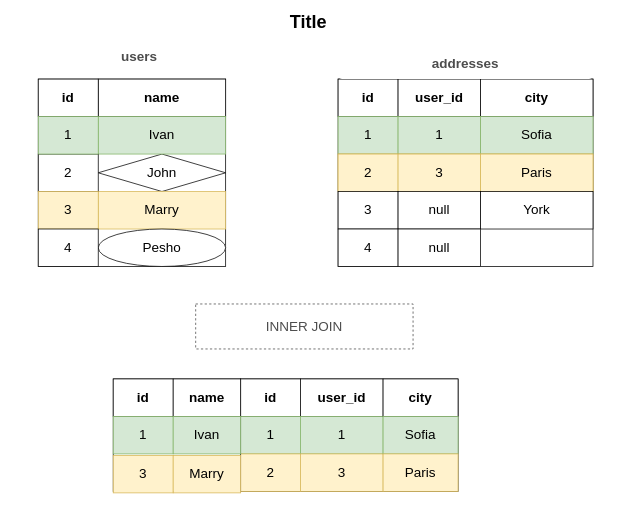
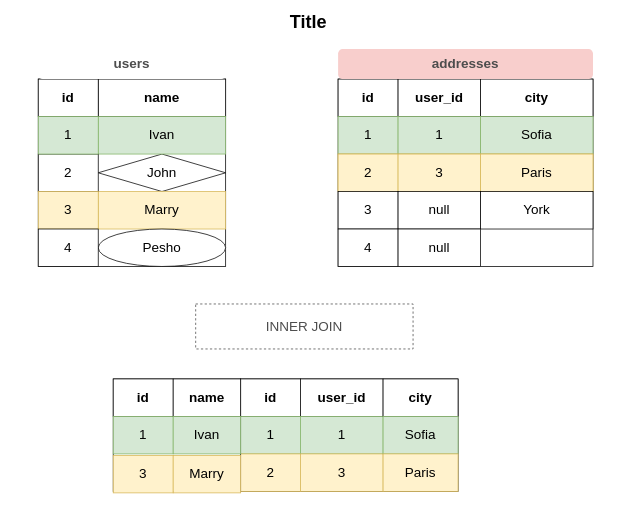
  <mxCell id="0" style=";html=1;" />
  <mxCell id="1" style=";html=1;" parent="0" />
  <mxCell id="2" value="Title" style="text;strokeColor=none;fillColor=none;html=1;fontSize=24;fontStyle=1;verticalAlign=middle;align=center;rounded=0;shadow=1;" parent="1" vertex="1"><mxGeometry x="20" y="20" width="780" height="20" as="geometry" /></mxCell>
  <mxCell id="3" value="" style="group" vertex="1" connectable="0" parent="1"><mxGeometry x="450" y="105" width="340" height="250" as="geometry" /></mxCell>
  <mxCell id="4" value="" style="rounded=0;whiteSpace=wrap;html=1;fontSize=18;" vertex="1" parent="3"><mxGeometry width="340" height="250" as="geometry" /></mxCell>
  <mxCell id="5" value="" style="group" vertex="1" connectable="0" parent="3"><mxGeometry width="340" height="50" as="geometry" /></mxCell>
  <mxCell id="6" value="&lt;b&gt;id&lt;/b&gt;" style="rounded=0;whiteSpace=wrap;html=1;fontSize=18;" vertex="1" parent="5"><mxGeometry width="80" height="50" as="geometry" /></mxCell>
  <mxCell id="7" value="&lt;b&gt;user_id&lt;/b&gt;" style="rounded=0;whiteSpace=wrap;html=1;fontSize=18;" vertex="1" parent="5"><mxGeometry x="80" width="110" height="50" as="geometry" /></mxCell>
  <mxCell id="8" value="&lt;b&gt;city&lt;/b&gt;" style="rounded=0;whiteSpace=wrap;html=1;fontSize=18;" vertex="1" parent="5"><mxGeometry x="190" width="150" height="50" as="geometry" /></mxCell>
  <mxCell id="9" value="" style="group" vertex="1" connectable="0" parent="3"><mxGeometry y="50" width="340" height="50" as="geometry" /></mxCell>
  <mxCell id="10" value="" style="group" vertex="1" connectable="0" parent="9"><mxGeometry width="340" height="50" as="geometry" /></mxCell>
  <mxCell id="11" value="1" style="rounded=0;whiteSpace=wrap;html=1;fontSize=18;fillColor=#d5e8d4;strokeColor=#82b366;" vertex="1" parent="10"><mxGeometry width="80" height="50" as="geometry" /></mxCell>
  <mxCell id="12" value="1" style="rounded=0;whiteSpace=wrap;html=1;fontSize=18;fillColor=#d5e8d4;strokeColor=#82b366;" vertex="1" parent="10"><mxGeometry x="80" width="110" height="50" as="geometry" /></mxCell>
  <mxCell id="13" value="Sofia" style="rounded=0;whiteSpace=wrap;html=1;fontSize=18;fillColor=#d5e8d4;strokeColor=#82b366;" vertex="1" parent="10"><mxGeometry x="190" width="150" height="50" as="geometry" /></mxCell>
  <mxCell id="14" value="" style="group;fillColor=#fff2cc;strokeColor=#d6b656;" vertex="1" connectable="0" parent="3"><mxGeometry y="100" width="340" height="50" as="geometry" /></mxCell>
  <mxCell id="15" value="2" style="rounded=0;whiteSpace=wrap;html=1;fontSize=18;fillColor=#fff2cc;strokeColor=#d6b656;" vertex="1" parent="14"><mxGeometry width="80" height="50" as="geometry" /></mxCell>
  <mxCell id="16" value="3" style="rounded=0;whiteSpace=wrap;html=1;fontSize=18;fillColor=#fff2cc;strokeColor=#d6b656;" vertex="1" parent="14"><mxGeometry x="80" width="110" height="50" as="geometry" /></mxCell>
  <mxCell id="17" value="Paris" style="rounded=0;whiteSpace=wrap;html=1;fontSize=18;fillColor=#fff2cc;strokeColor=#d6b656;" vertex="1" parent="14"><mxGeometry x="190" width="150" height="50" as="geometry" /></mxCell>
  <mxCell id="18" value="" style="group" vertex="1" connectable="0" parent="3"><mxGeometry y="150" width="340" height="50" as="geometry" /></mxCell>
  <mxCell id="19" value="3" style="rounded=0;whiteSpace=wrap;html=1;fontSize=18;" vertex="1" parent="18"><mxGeometry width="80" height="50" as="geometry" /></mxCell>
  <mxCell id="20" value="null" style="rounded=0;whiteSpace=wrap;html=1;fontSize=18;" vertex="1" parent="18"><mxGeometry x="80" width="110" height="50" as="geometry" /></mxCell>
  <mxCell id="21" value="York" style="rounded=0;whiteSpace=wrap;html=1;fontSize=18;" vertex="1" parent="18"><mxGeometry x="190" width="150" height="50" as="geometry" /></mxCell>
  <mxCell id="22" value="" style="group" vertex="1" connectable="0" parent="3"><mxGeometry y="200" width="340" height="50" as="geometry" /></mxCell>
  <mxCell id="23" value="4" style="rounded=0;whiteSpace=wrap;html=1;fontSize=18;" vertex="1" parent="22"><mxGeometry width="80" height="50" as="geometry" /></mxCell>
  <mxCell id="24" value="null" style="rounded=0;whiteSpace=wrap;html=1;fontSize=18;" vertex="1" parent="22"><mxGeometry x="80" width="110" height="50" as="geometry" /></mxCell>
  <mxCell id="25" value="" style="group" vertex="1" connectable="0" parent="1"><mxGeometry x="50" y="105" width="250" height="250" as="geometry" /></mxCell>
  <mxCell id="26" value="" style="rounded=0;whiteSpace=wrap;html=1;fontSize=18;" vertex="1" parent="25"><mxGeometry width="250" height="250" as="geometry" /></mxCell>
  <mxCell id="27" value="John" style="rhombus;whiteSpace=wrap;html=1;fontSize=18;" vertex="1" parent="25"><mxGeometry x="80" y="100" width="170" height="50" as="geometry" /></mxCell>
  <mxCell id="28" value="Marry" style="rounded=0;whiteSpace=wrap;html=1;fontSize=18;fillColor=#fff2cc;strokeColor=#d6b656;" vertex="1" parent="25"><mxGeometry x="80" y="150" width="170" height="50" as="geometry" /></mxCell>
  <mxCell id="29" value="Pesho" style="ellipse;whiteSpace=wrap;html=1;fontSize=18;" vertex="1" parent="25"><mxGeometry x="80" y="200" width="170" height="50" as="geometry" /></mxCell>
  <mxCell id="30" value="&lt;b&gt;name&lt;/b&gt;" style="rounded=0;whiteSpace=wrap;html=1;fontSize=18;" vertex="1" parent="25"><mxGeometry x="80" width="170" height="50" as="geometry" /></mxCell>
  <mxCell id="31" value="Ivan" style="rounded=0;whiteSpace=wrap;html=1;fontSize=18;fillColor=#d5e8d4;strokeColor=#82b366;" vertex="1" parent="25"><mxGeometry x="80" y="50" width="170" height="50" as="geometry" /></mxCell>
  <mxCell id="32" value="2" style="rounded=0;whiteSpace=wrap;html=1;fontSize=18;" vertex="1" parent="25"><mxGeometry y="100" width="80" height="50" as="geometry" /></mxCell>
  <mxCell id="33" value="3" style="rounded=0;whiteSpace=wrap;html=1;fontSize=18;fillColor=#fff2cc;strokeColor=#d6b656;" vertex="1" parent="25"><mxGeometry y="150" width="80" height="50" as="geometry" /></mxCell>
  <mxCell id="34" value="4" style="rounded=0;whiteSpace=wrap;html=1;fontSize=18;" vertex="1" parent="25"><mxGeometry y="200" width="80" height="50" as="geometry" /></mxCell>
  <mxCell id="35" value="&lt;b&gt;id&lt;/b&gt;" style="rounded=0;whiteSpace=wrap;html=1;fontSize=18;" vertex="1" parent="25"><mxGeometry width="80" height="50" as="geometry" /></mxCell>
  <mxCell id="36" value="1" style="rounded=0;whiteSpace=wrap;html=1;fontSize=18;fillColor=#d5e8d4;strokeColor=#82b366;" vertex="1" parent="25"><mxGeometry y="50" width="80" height="50" as="geometry" /></mxCell>
- <mxCell id="37" value="&lt;b&gt;&lt;font color=&quot;#4d4d4d&quot;&gt;users&lt;/font&gt;&lt;/b&gt;" style="rounded=1;whiteSpace=wrap;html=1;fontSize=18;strokeColor=none;" vertex="1" parent="1"><mxGeometry x="60" y="55" width="250" height="40" as="geometry" /></mxCell>
- <mxCell id="38" value="&lt;b&gt;&lt;font color=&quot;#4d4d4d&quot;&gt;addresses&lt;/font&gt;&lt;/b&gt;" style="rounded=1;whiteSpace=wrap;html=1;fontSize=18;strokeColor=none;" vertex="1" parent="1"><mxGeometry x="450" y="65" width="340" height="40" as="geometry" /></mxCell>
+ <mxCell id="37" value="&lt;b&gt;&lt;font color=&quot;#4d4d4d&quot;&gt;users&lt;/font&gt;&lt;/b&gt;" style="rounded=1;whiteSpace=wrap;html=1;fontSize=18;strokeColor=none;" vertex="1" parent="1"><mxGeometry x="50" y="65" width="250" height="40" as="geometry" /></mxCell>
+ <mxCell id="38" value="&lt;b&gt;&lt;font color=&quot;#4d4d4d&quot;&gt;addresses&lt;/font&gt;&lt;/b&gt;" style="rounded=1;whiteSpace=wrap;html=1;fontSize=18;strokeColor=none;fillColor=#f8cecc;" vertex="1" parent="1"><mxGeometry x="450" y="65" width="340" height="40" as="geometry" /></mxCell>
  <mxCell id="39" value="" style="group" vertex="1" connectable="0" parent="1"><mxGeometry x="150" y="505" width="460" height="152" as="geometry" /></mxCell>
  <mxCell id="40" value="" style="group" vertex="1" connectable="0" parent="39"><mxGeometry x="170" width="290" height="150" as="geometry" /></mxCell>
  <mxCell id="41" value="" style="rounded=0;whiteSpace=wrap;html=1;fontSize=18;" vertex="1" parent="40"><mxGeometry width="290" height="150" as="geometry" /></mxCell>
  <mxCell id="42" value="&lt;b&gt;user_id&lt;/b&gt;" style="rounded=0;whiteSpace=wrap;html=1;fontSize=18;" vertex="1" parent="40"><mxGeometry x="80" width="110" height="50" as="geometry" /></mxCell>
  <mxCell id="43" value="1" style="rounded=0;whiteSpace=wrap;html=1;fontSize=18;fillColor=#d5e8d4;strokeColor=#82b366;" vertex="1" parent="40"><mxGeometry x="80" y="50" width="110" height="50" as="geometry" /></mxCell>
  <mxCell id="44" value="3" style="rounded=0;whiteSpace=wrap;html=1;fontSize=18;fillColor=#fff2cc;strokeColor=#d6b656;" vertex="1" parent="40"><mxGeometry x="80" y="100" width="110" height="50" as="geometry" /></mxCell>
  <mxCell id="45" value="&lt;b&gt;city&lt;/b&gt;" style="rounded=0;whiteSpace=wrap;html=1;fontSize=18;" vertex="1" parent="40"><mxGeometry x="190" width="100" height="50" as="geometry" /></mxCell>
  <mxCell id="46" value="Sofia" style="rounded=0;whiteSpace=wrap;html=1;fontSize=18;fillColor=#d5e8d4;strokeColor=#82b366;" vertex="1" parent="40"><mxGeometry x="190" y="50" width="100" height="50" as="geometry" /></mxCell>
  <mxCell id="47" value="Paris" style="rounded=0;whiteSpace=wrap;html=1;fontSize=18;fillColor=#fff2cc;strokeColor=#d6b656;" vertex="1" parent="40"><mxGeometry x="190" y="100" width="100" height="50" as="geometry" /></mxCell>
  <mxCell id="48" value="" style="group" vertex="1" connectable="0" parent="40"><mxGeometry width="80" height="150" as="geometry" /></mxCell>
  <mxCell id="49" value="&lt;b&gt;id&lt;/b&gt;" style="rounded=0;whiteSpace=wrap;html=1;fontSize=18;" vertex="1" parent="48"><mxGeometry width="80" height="50" as="geometry" /></mxCell>
  <mxCell id="50" value="1" style="rounded=0;whiteSpace=wrap;html=1;fontSize=18;fillColor=#d5e8d4;strokeColor=#82b366;" vertex="1" parent="48"><mxGeometry y="50" width="80" height="50" as="geometry" /></mxCell>
  <mxCell id="51" value="2" style="rounded=0;whiteSpace=wrap;html=1;fontSize=18;fillColor=#fff2cc;strokeColor=#d6b656;" vertex="1" parent="48"><mxGeometry y="100" width="80" height="50" as="geometry" /></mxCell>
  <mxCell id="52" value="" style="group" vertex="1" connectable="0" parent="39"><mxGeometry width="170" height="152" as="geometry" /></mxCell>
  <mxCell id="53" value="" style="rounded=0;whiteSpace=wrap;html=1;fontSize=18;container=0;" vertex="1" parent="52"><mxGeometry width="170" height="150" as="geometry" /></mxCell>
  <mxCell id="54" value="3" style="rounded=0;whiteSpace=wrap;html=1;fontSize=18;fillColor=#fff2cc;strokeColor=#d6b656;container=0;" vertex="1" parent="52"><mxGeometry y="102" width="80" height="50" as="geometry" /></mxCell>
  <mxCell id="55" value="&lt;b&gt;id&lt;/b&gt;" style="rounded=0;whiteSpace=wrap;html=1;fontSize=18;container=0;" vertex="1" parent="52"><mxGeometry width="80" height="50" as="geometry" /></mxCell>
  <mxCell id="56" value="1" style="rounded=0;whiteSpace=wrap;html=1;fontSize=18;fillColor=#d5e8d4;strokeColor=#82b366;container=0;" vertex="1" parent="52"><mxGeometry y="50" width="80" height="50" as="geometry" /></mxCell>
  <mxCell id="57" value="" style="group" vertex="1" connectable="0" parent="52"><mxGeometry x="80" width="90" height="152" as="geometry" /></mxCell>
  <mxCell id="58" value="Marry" style="rounded=0;whiteSpace=wrap;html=1;fontSize=18;fillColor=#fff2cc;strokeColor=#d6b656;container=0;" vertex="1" parent="57"><mxGeometry y="102" width="90" height="50" as="geometry" /></mxCell>
  <mxCell id="59" value="&lt;b&gt;name&lt;/b&gt;" style="rounded=0;whiteSpace=wrap;html=1;fontSize=18;container=0;" vertex="1" parent="57"><mxGeometry width="90" height="50" as="geometry" /></mxCell>
  <mxCell id="60" value="Ivan" style="rounded=0;whiteSpace=wrap;html=1;fontSize=18;fillColor=#d5e8d4;strokeColor=#82b366;container=0;" vertex="1" parent="57"><mxGeometry y="50" width="90" height="50" as="geometry" /></mxCell>
  <mxCell id="61" value="INNER JOIN" style="whiteSpace=wrap;html=1;strokeColor=#474747;fontSize=18;fontColor=#4D4D4D;dashed=1;" vertex="1" parent="1"><mxGeometry x="260" y="405" width="290" height="60" as="geometry" /></mxCell>
